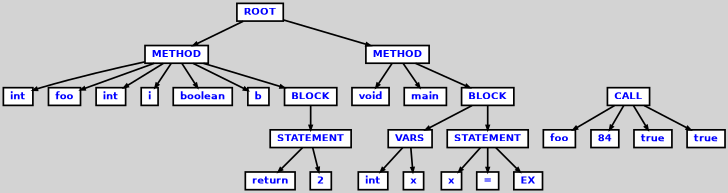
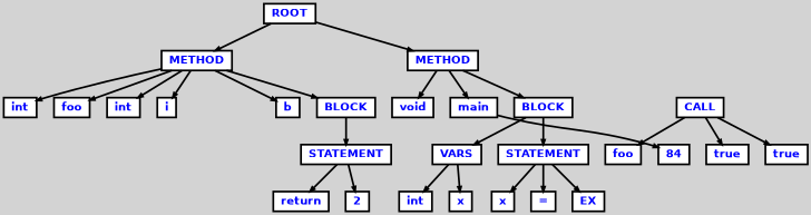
  digraph {
    bgcolor=lightgrey
    ordering=out
    ranksep=.4
    node [color=black fillcolor=white fixedsize=false fontcolor=blue fontname="Helvetica-bold" fontsize=12 shape=box style="filled, solid, bold"]
    edge [arrowsize=.5 color=black style=bold]
    n1 [height=.25 label=ROOT width=.25]
    n2 [height=.25 label=METHOD width=.25]
    n3 [height=.25 label=METHOD width=.25]
    n4 [height=.25 label=int width=.25]
    n5 [height=.25 label=foo width=.25]
    n6 [height=.25 label=int width=.25]
    n7 [height=.25 label=i width=.25]
-   n8 [height=.25 label=boolean width=.25]
    n9 [height=.25 label=b width=.25]
    n10 [height=.25 label=BLOCK width=.25]
    n11 [height=.25 label=void width=.25]
    n12 [height=.25 label=main width=.25]
    n13 [height=.25 label=BLOCK width=.25]
    n14 [height=.25 label=STATEMENT width=.25]
    n15 [height=.25 label=return width=.25]
    n16 [height=.25 label=2 width=.25]
    n17 [height=.25 label=VARS width=.25]
    n18 [height=.25 label=STATEMENT width=.25]
    n19 [height=.25 label=int width=.25]
    n20 [height=.25 label=x width=.25]
    n21 [height=.25 label=x width=.25]
    n22 [height=.25 label="=" width=.25]
    n23 [height=.25 label=EX width=.25]
    n24 [height=.25 label=CALL width=.25]
    n25 [height=.25 label=foo width=.25]
    n26 [height=.25 label=84 width=.25]
    n27 [height=.25 label=true width=.25]
    n28 [height=.25 label=true width=.25]
    n1 -> n2
    n1 -> n3
    n2 -> n4
    n2 -> n5
    n2 -> n6
    n2 -> n7
-   n2 -> n8
    n2 -> n9
    n2 -> n10
    n3 -> n11
    n3 -> n12
    n3 -> n13
    n10 -> n14
    n13 -> n17
    n13 -> n18
    n14 -> n15
    n14 -> n16
    n17 -> n19
    n17 -> n20
    n18 -> n21
    n18 -> n22
    n18 -> n23
    n24 -> n25
-   n24 -> n26
+   n12 -> n26
    n24 -> n27
    n24 -> n28
  }
